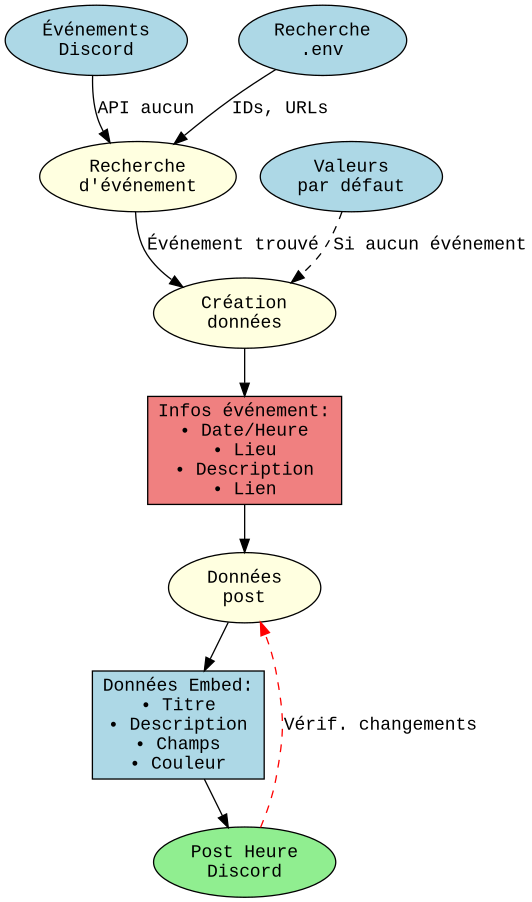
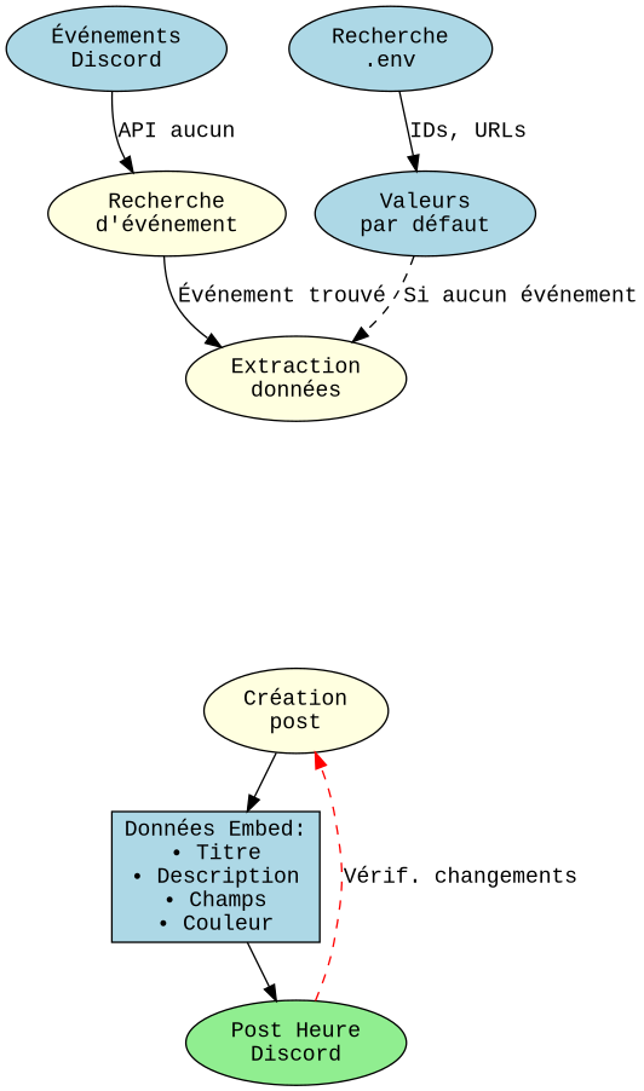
  digraph {
    fontname="Liberation Mono"
    rankdir=TB
    node [fillcolor=lightblue fontname="Liberation Mono" shape=ellipse style=filled]
    edge [fontname="Liberation Mono"]
    n1 [label="Événements\nDiscord"]
    n2 [fillcolor=lightyellow label="Recherche\nd'événement"]
-   n3 [fillcolor=lightyellow label="Création\ndonnées"]
+   n3 [fillcolor=lightyellow label="Extraction\ndonnées"]
    n4 [label="Recherche\n.env"]
    n5 [label="Valeurs\npar défaut"]
-   n6 [fillcolor=lightcoral label="Infos événement:\n• Date/Heure\n• Lieu\n• Description\n• Lien" shape=box]
-   n7 [fillcolor=lightyellow label="Données\npost"]
+   n7 [fillcolor=lightyellow label="Création\npost"]
    n8 [label="Données Embed:\n• Titre\n• Description\n• Champs\n• Couleur" shape=box]
    n9 [fillcolor=lightgreen label="Post Heure\nDiscord"]
    n1 -> n2 [label="API aucun"]
    n2 -> n3 [label="Événement trouvé"]
-   n3 -> n6
-   n4 -> n2 [label="IDs, URLs"]
+   n4 -> n5 [label="IDs, URLs"]
    n5 -> n3 [label="Si aucun événement" style=dashed]
-   n6 -> n7
    n7 -> n8
    n8 -> n9
    n9 -> n7 [color=red label="Vérif. changements" style=dashed]
  }
